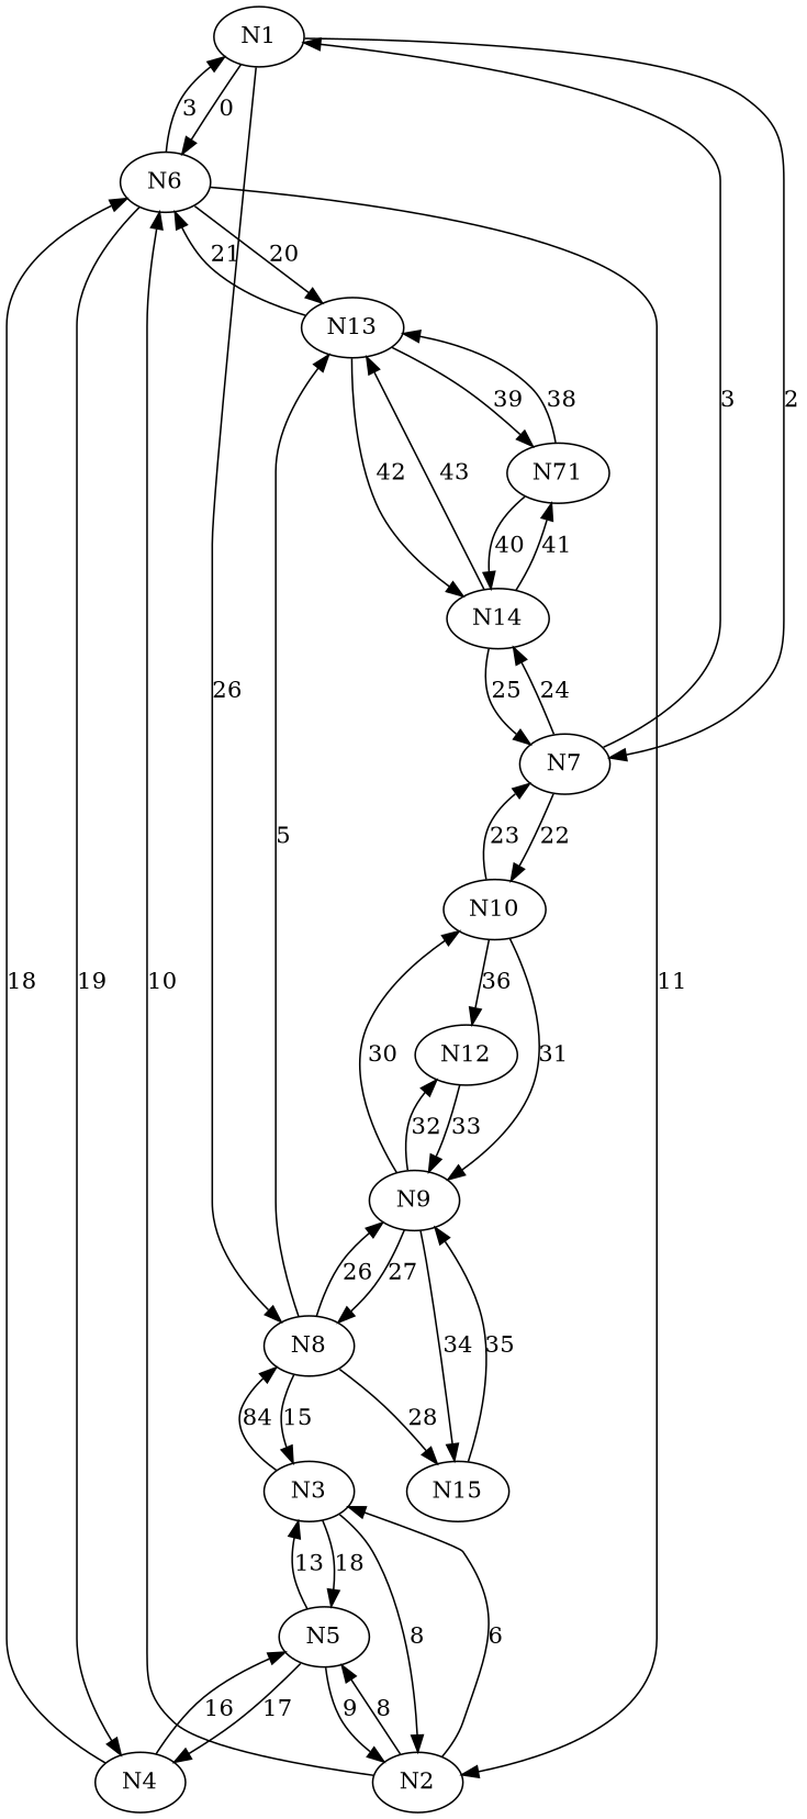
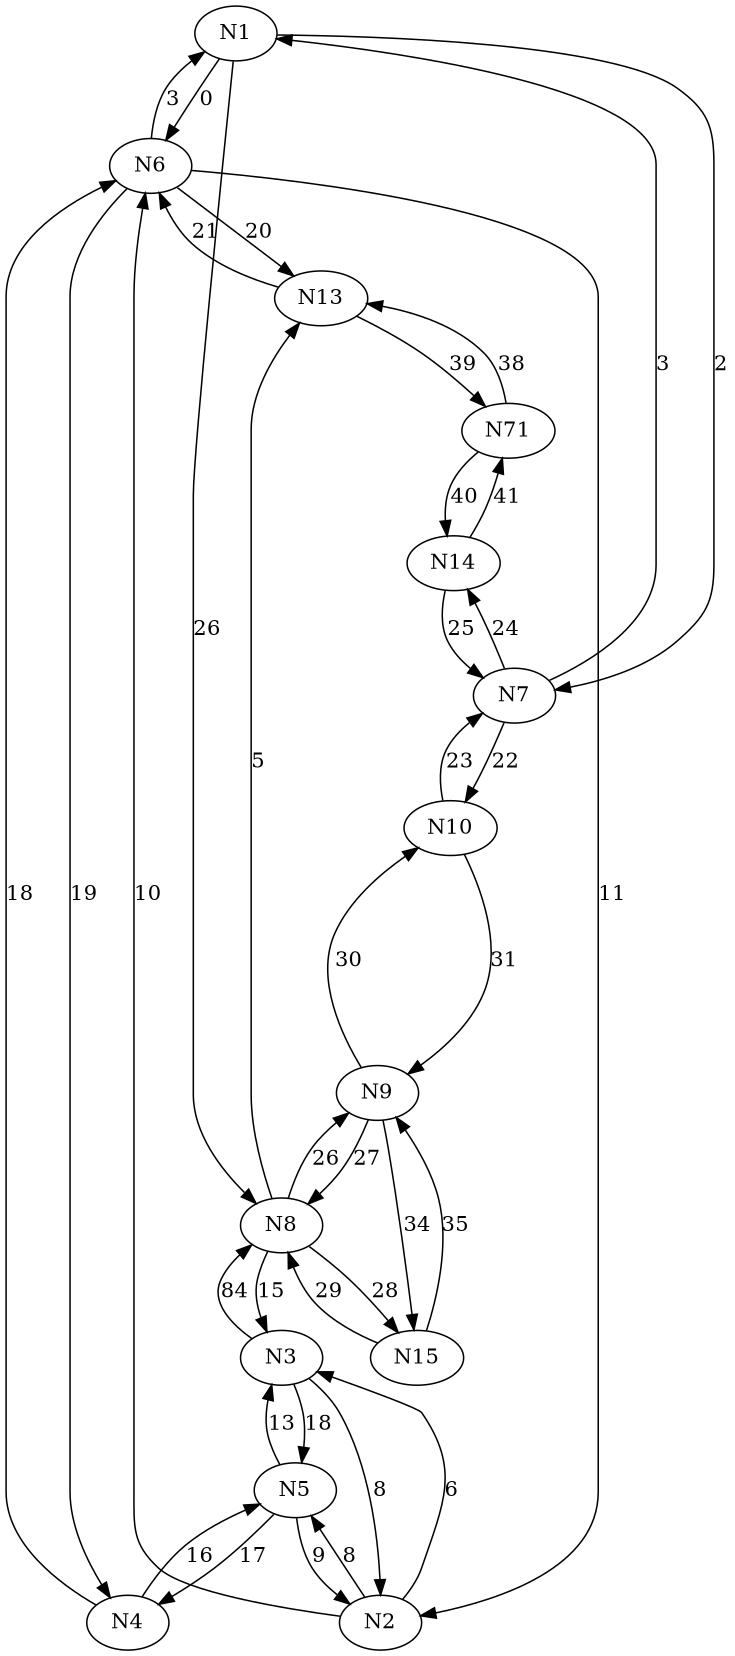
  strict digraph {
    node [LabelGraphics="{'fontSize': 20}" cpu=14]
    edge [delay=2 graphics="{'fill': '#000000', 'width': 1, 'style': 'standard'}" maxRate=10 max_rate=10]
    N1 [cpu=10 graphics="{'x': 223.25, 'y': 214.4, 'h': 20, 'w': 60, 'fill': '#cccccc', 'outline': '#000000', 'type': 'ellipse'}"]
    N6 [graphics="{'x': 278.32, 'y': 309.8, 'h': 20, 'w': 60, 'fill': '#cccccc', 'outline': '#000000', 'type': 'ellipse'}"]
    N7 [cpu=16 graphics="{'x': 126.87, 'y': 140.64, 'h': 20, 'w': 60, 'fill': '#cccccc', 'outline': '#000000', 'type': 'ellipse'}"]
    N8 [cpu=16 graphics="{'x': 322.58, 'y': 165.22, 'h': 20, 'w': 60, 'fill': '#cccccc', 'outline': '#000000', 'type': 'ellipse'}"]
    N2 [cpu=15 graphics="{'x': 388.47, 'y': 260.62, 'h': 20, 'w': 60, 'fill': '#cccccc', 'outline': '#000000', 'type': 'ellipse'}"]
    N4 [cpu=3 graphics="{'x': 263.57, 'y': 416.01, 'h': 20, 'w': 60, 'fill': '#cccccc', 'outline': '#000000', 'type': 'ellipse'}"]
    N13 [cpu=6 graphics="{'x': 157.36, 'y': 400.28, 'h': 20, 'w': 60, 'fill': '#cccccc', 'outline': '#000000', 'type': 'ellipse'}"]
    N10 [cpu=9 graphics="{'x': 89.5, 'y': 61.96, 'h': 20, 'w': 60, 'fill': '#cccccc', 'outline': '#000000', 'type': 'ellipse'}"]
    N14 [cpu=6 graphics="{'x': 40.32, 'y': 243.9, 'h': 20, 'w': 60, 'fill': '#cccccc', 'outline': '#000000', 'type': 'ellipse'}"]
    N3 [cpu=15 graphics="{'x': 452.4, 'y': 232.1, 'h': 20, 'w': 60, 'fill': '#cccccc', 'outline': '#000000', 'type': 'ellipse'}"]
    N9 [graphics="{'x': 257.67, 'y': 111.13, 'h': 20, 'w': 60, 'fill': '#cccccc', 'outline': '#000000', 'type': 'ellipse'}"]
    N15 [cpu=5 graphics="{'x': 400.28, 'y': 34.42, 'h': 20, 'w': 60, 'fill': '#cccccc', 'outline': '#000000', 'type': 'ellipse'}"]
    N5 [cpu=4 graphics="{'x': 396.34, 'y': 427.81, 'h': 20, 'w': 60, 'fill': '#cccccc', 'outline': '#000000', 'type': 'ellipse'}"]
    n14 [cpu=3 graphics="{'x': 0.0, 'y': 328.48, 'h': 20, 'w': 60, 'fill': '#cccccc', 'outline': '#000000', 'type': 'ellipse'}" label=N71]
-   N12 [cpu=5 graphics="{'x': 193.75, 'y': 0.0, 'h': 20, 'w': 60, 'fill': '#cccccc', 'outline': '#000000', 'type': 'ellipse'}"]
    N1 -> N6 [delay=5 label=0]
    N1 -> N7 [delay=4 label=2 maxRate=5 max_rate=5]
    N1 -> N8 [label=26 maxRate=16 max_rate=16]
    N6 -> N1 [delay=5 label=3]
    N6 -> N2 [label=11]
    N6 -> N4 [delay=9 label=19]
    N6 -> N13 [delay=5 label=20 maxRate=7 max_rate=7]
    N7 -> N1 [delay=4 label=3 maxRate=5 max_rate=5]
    N7 -> N10 [delay=8 label=22 maxRate=12 max_rate=12]
    N7 -> N14 [delay=5 label=24 maxRate=9 max_rate=9]
    N8 -> N13 [label=5 maxRate=16 max_rate=16]
    N8 -> N3 [label=15]
    N8 -> N9 [delay=9 label=26 maxRate=15 max_rate=15]
    N8 -> N15 [delay=7 label=28 maxRate=13 max_rate=13]
    N2 -> N6 [label=10]
    N2 -> N3 [delay=4 label=6]
    N2 -> N5 [delay=7 label=8 maxRate=6 max_rate=6]
    N4 -> N6 [delay=9 label=18]
    N4 -> N5 [label=16 maxRate=11 max_rate=11]
    N13 -> N6 [delay=5 label=21 maxRate=7 max_rate=7]
-   N13 -> N14 [delay=4 label=42 maxRate=17 max_rate=17]
    N13 -> n14 [delay=9 label=39 maxRate=13 max_rate=13]
    N10 -> N7 [delay=8 label=23 maxRate=12 max_rate=12]
    N10 -> N9 [label=31 maxRate=16 max_rate=16]
-   N10 -> N12 [delay=4 label=36 maxRate=12 max_rate=12]
    N14 -> N7 [delay=5 label=25 maxRate=9 max_rate=9]
-   N14 -> N13 [delay=4 label=43 maxRate=17 max_rate=17]
    N14 -> n14 [delay=7 label=41 maxRate=6 max_rate=6]
    N3 -> N8 [label=84]
    N3 -> N2 [delay=4 label=8]
    N3 -> N5 [delay=6 label=18 maxRate=8 max_rate=8]
    N9 -> N8 [delay=9 label=27 maxRate=15 max_rate=15]
    N9 -> N10 [label=30 maxRate=16 max_rate=16]
    N9 -> N15 [delay=7 label=34 maxRate=8 max_rate=8]
-   N9 -> N12 [delay=8 label=32 maxRate=11 max_rate=11]
+   N15 -> N8 [delay=7 label=29 maxRate=13 max_rate=13]
    N15 -> N9 [delay=7 label=35 maxRate=8 max_rate=8]
    N5 -> N2 [delay=7 label=9 maxRate=6 max_rate=6]
    N5 -> N4 [label=17 maxRate=11 max_rate=11]
    N5 -> N3 [delay=6 label=13 maxRate=8 max_rate=8]
    n14 -> N13 [delay=9 label=38 maxRate=13 max_rate=13]
    n14 -> N14 [delay=7 label=40 maxRate=6 max_rate=6]
-   N12 -> N9 [delay=8 label=33 maxRate=11 max_rate=11]
  }
